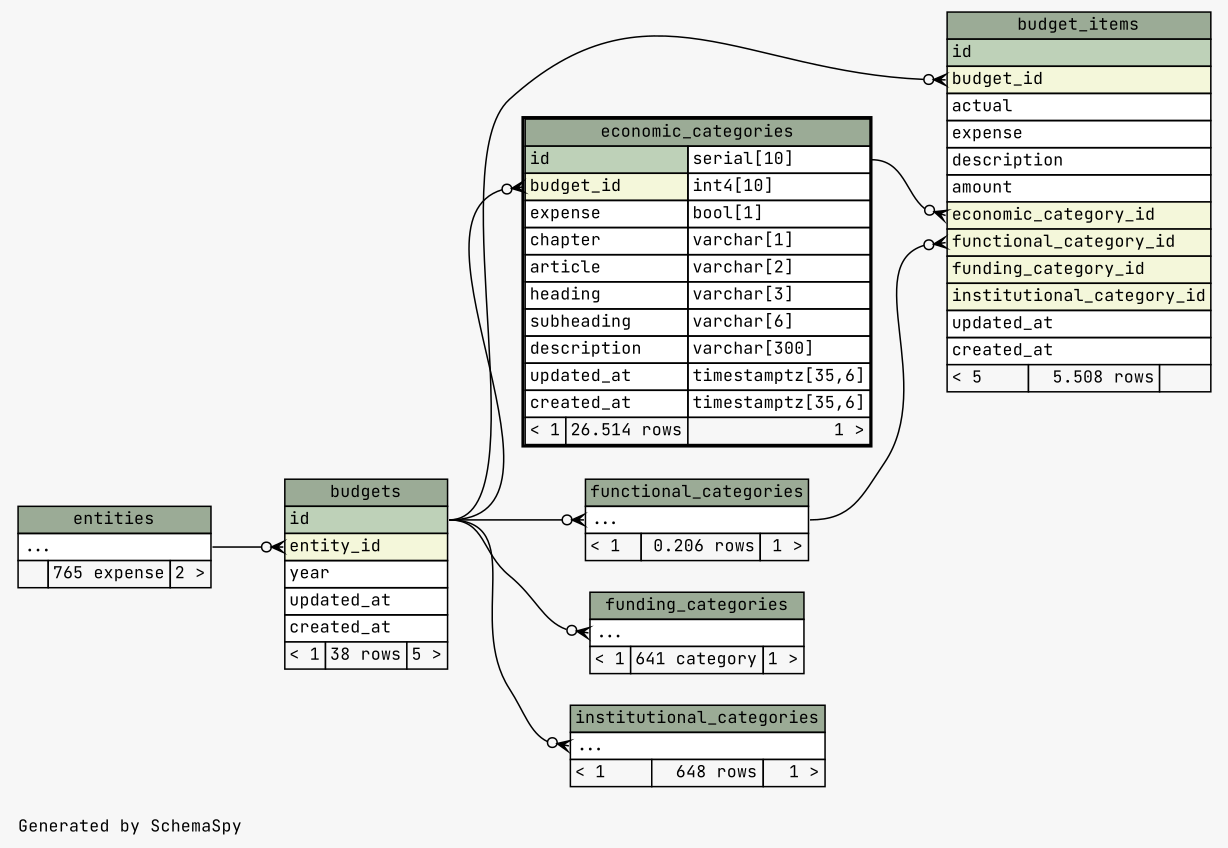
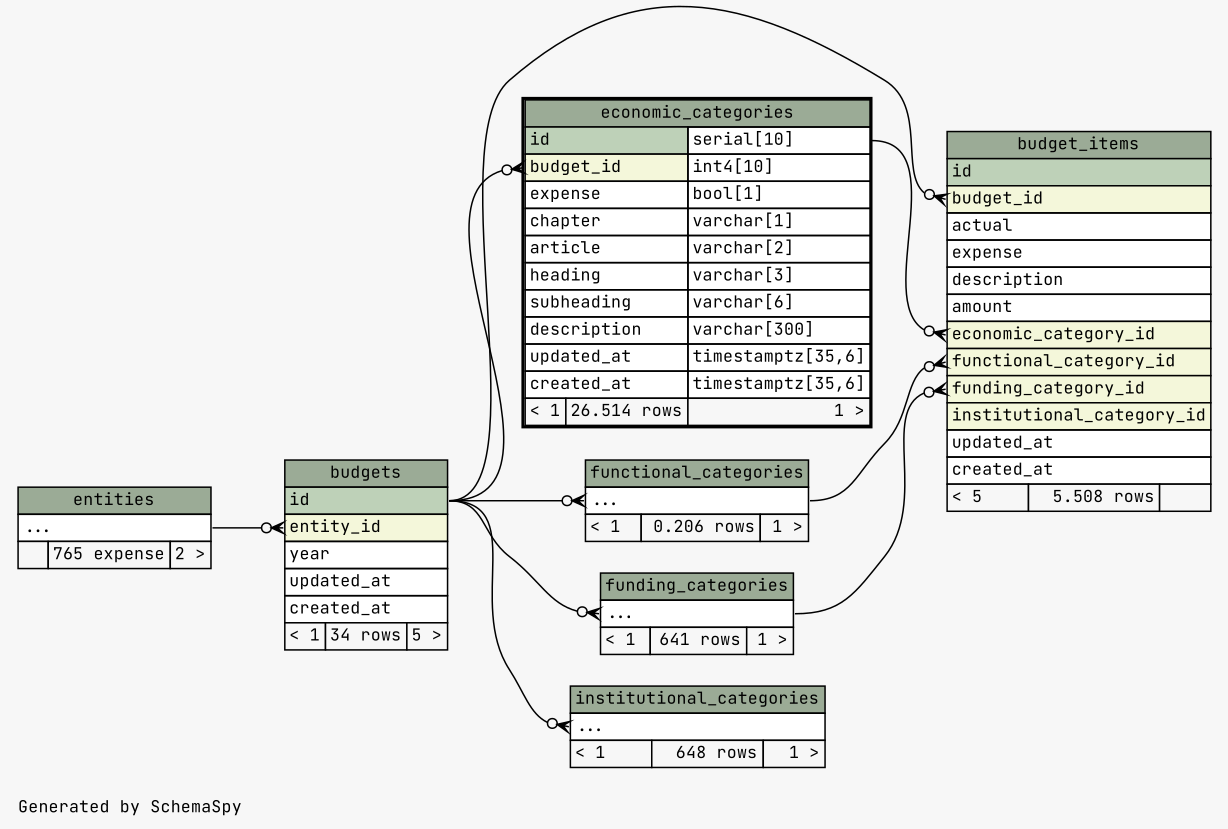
  digraph {
    bgcolor="#f7f7f7"
    fontname="JetBrains Mono"
    fontsize=11
    label="\nGenerated by SchemaSpy"
    labeljust=l
    nodesep=0.18
    rankdir=RL
    ranksep=0.46
    node [fontname="JetBrains Mono" fontsize=11 shape=plaintext]
    edge [arrowhead=none arrowsize=0.8 arrowtail=crowodot dir=back fontname="JetBrains Mono" headport="id:e" tailport="elipses:w"]
    n1 [label=<     <TABLE BORDER="0" CELLBORDER="1" CELLSPACING="0" BGCOLOR="#ffffff">       <TR><TD COLSPAN="3" BGCOLOR="#9bab96" ALIGN="CENTER">budget_items</TD></TR>       <TR><TD PORT="id" COLSPAN="3" BGCOLOR="#bed1b8" ALIGN="LEFT">id</TD></TR>       <TR><TD PORT="budget_id" COLSPAN="3" BGCOLOR="#f4f7da" ALIGN="LEFT">budget_id</TD></TR>       <TR><TD PORT="actual" COLSPAN="3" ALIGN="LEFT">actual</TD></TR>       <TR><TD PORT="expense" COLSPAN="3" ALIGN="LEFT">expense</TD></TR>       <TR><TD PORT="description" COLSPAN="3" ALIGN="LEFT">description</TD></TR>       <TR><TD PORT="amount" COLSPAN="3" ALIGN="LEFT">amount</TD></TR>       <TR><TD PORT="economic_category_id" COLSPAN="3" BGCOLOR="#f4f7da" ALIGN="LEFT">economic_category_id</TD></TR>       <TR><TD PORT="functional_category_id" COLSPAN="3" BGCOLOR="#f4f7da" ALIGN="LEFT">functional_category_id</TD></TR>       <TR><TD PORT="funding_category_id" COLSPAN="3" BGCOLOR="#f4f7da" ALIGN="LEFT">funding_category_id</TD></TR>       <TR><TD PORT="institutional_category_id" COLSPAN="3" BGCOLOR="#f4f7da" ALIGN="LEFT">institutional_category_id</TD></TR>       <TR><TD PORT="updated_at" COLSPAN="3" ALIGN="LEFT">updated_at</TD></TR>       <TR><TD PORT="created_at" COLSPAN="3" ALIGN="LEFT">created_at</TD></TR>       <TR><TD ALIGN="LEFT" BGCOLOR="#f7f7f7">&lt; 5</TD><TD ALIGN="RIGHT" BGCOLOR="#f7f7f7">5.508 rows</TD><TD ALIGN="RIGHT" BGCOLOR="#f7f7f7">  </TD></TR>     </TABLE>>]
-   n2 [label=<     <TABLE BORDER="0" CELLBORDER="1" CELLSPACING="0" BGCOLOR="#ffffff">       <TR><TD COLSPAN="3" BGCOLOR="#9bab96" ALIGN="CENTER">budgets</TD></TR>       <TR><TD PORT="id" COLSPAN="3" BGCOLOR="#bed1b8" ALIGN="LEFT">id</TD></TR>       <TR><TD PORT="entity_id" COLSPAN="3" BGCOLOR="#f4f7da" ALIGN="LEFT">entity_id</TD></TR>       <TR><TD PORT="year" COLSPAN="3" ALIGN="LEFT">year</TD></TR>       <TR><TD PORT="updated_at" COLSPAN="3" ALIGN="LEFT">updated_at</TD></TR>       <TR><TD PORT="created_at" COLSPAN="3" ALIGN="LEFT">created_at</TD></TR>       <TR><TD ALIGN="LEFT" BGCOLOR="#f7f7f7">&lt; 1</TD><TD ALIGN="RIGHT" BGCOLOR="#f7f7f7">38 rows</TD><TD ALIGN="RIGHT" BGCOLOR="#f7f7f7">5 &gt;</TD></TR>     </TABLE>>]
+   n2 [label=<     <TABLE BORDER="0" CELLBORDER="1" CELLSPACING="0" BGCOLOR="#ffffff">       <TR><TD COLSPAN="3" BGCOLOR="#9bab96" ALIGN="CENTER">budgets</TD></TR>       <TR><TD PORT="id" COLSPAN="3" BGCOLOR="#bed1b8" ALIGN="LEFT">id</TD></TR>       <TR><TD PORT="entity_id" COLSPAN="3" BGCOLOR="#f4f7da" ALIGN="LEFT">entity_id</TD></TR>       <TR><TD PORT="year" COLSPAN="3" ALIGN="LEFT">year</TD></TR>       <TR><TD PORT="updated_at" COLSPAN="3" ALIGN="LEFT">updated_at</TD></TR>       <TR><TD PORT="created_at" COLSPAN="3" ALIGN="LEFT">created_at</TD></TR>       <TR><TD ALIGN="LEFT" BGCOLOR="#f7f7f7">&lt; 1</TD><TD ALIGN="RIGHT" BGCOLOR="#f7f7f7">34 rows</TD><TD ALIGN="RIGHT" BGCOLOR="#f7f7f7">5 &gt;</TD></TR>     </TABLE>>]
    n3 [label=<     <TABLE BORDER="2" CELLBORDER="1" CELLSPACING="0" BGCOLOR="#ffffff">       <TR><TD COLSPAN="3" BGCOLOR="#9bab96" ALIGN="CENTER">economic_categories</TD></TR>       <TR><TD PORT="id" COLSPAN="2" BGCOLOR="#bed1b8" ALIGN="LEFT">id</TD><TD PORT="id.type" ALIGN="LEFT">serial[10]</TD></TR>       <TR><TD PORT="budget_id" COLSPAN="2" BGCOLOR="#f4f7da" ALIGN="LEFT">budget_id</TD><TD PORT="budget_id.type" ALIGN="LEFT">int4[10]</TD></TR>       <TR><TD PORT="expense" COLSPAN="2" ALIGN="LEFT">expense</TD><TD PORT="expense.type" ALIGN="LEFT">bool[1]</TD></TR>       <TR><TD PORT="chapter" COLSPAN="2" ALIGN="LEFT">chapter</TD><TD PORT="chapter.type" ALIGN="LEFT">varchar[1]</TD></TR>       <TR><TD PORT="article" COLSPAN="2" ALIGN="LEFT">article</TD><TD PORT="article.type" ALIGN="LEFT">varchar[2]</TD></TR>       <TR><TD PORT="heading" COLSPAN="2" ALIGN="LEFT">heading</TD><TD PORT="heading.type" ALIGN="LEFT">varchar[3]</TD></TR>       <TR><TD PORT="subheading" COLSPAN="2" ALIGN="LEFT">subheading</TD><TD PORT="subheading.type" ALIGN="LEFT">varchar[6]</TD></TR>       <TR><TD PORT="description" COLSPAN="2" ALIGN="LEFT">description</TD><TD PORT="description.type" ALIGN="LEFT">varchar[300]</TD></TR>       <TR><TD PORT="updated_at" COLSPAN="2" ALIGN="LEFT">updated_at</TD><TD PORT="updated_at.type" ALIGN="LEFT">timestamptz[35,6]</TD></TR>       <TR><TD PORT="created_at" COLSPAN="2" ALIGN="LEFT">created_at</TD><TD PORT="created_at.type" ALIGN="LEFT">timestamptz[35,6]</TD></TR>       <TR><TD ALIGN="LEFT" BGCOLOR="#f7f7f7">&lt; 1</TD><TD ALIGN="RIGHT" BGCOLOR="#f7f7f7">26.514 rows</TD><TD ALIGN="RIGHT" BGCOLOR="#f7f7f7">1 &gt;</TD></TR>     </TABLE>>]
    n4 [label=<     <TABLE BORDER="0" CELLBORDER="1" CELLSPACING="0" BGCOLOR="#ffffff">       <TR><TD COLSPAN="3" BGCOLOR="#9bab96" ALIGN="CENTER">functional_categories</TD></TR>       <TR><TD PORT="elipses" COLSPAN="3" ALIGN="LEFT">...</TD></TR>       <TR><TD ALIGN="LEFT" BGCOLOR="#f7f7f7">&lt; 1</TD><TD ALIGN="RIGHT" BGCOLOR="#f7f7f7">0.206 rows</TD><TD ALIGN="RIGHT" BGCOLOR="#f7f7f7">1 &gt;</TD></TR>     </TABLE>>]
-   n5 [label=<     <TABLE BORDER="0" CELLBORDER="1" CELLSPACING="0" BGCOLOR="#ffffff">       <TR><TD COLSPAN="3" BGCOLOR="#9bab96" ALIGN="CENTER">funding_categories</TD></TR>       <TR><TD PORT="elipses" COLSPAN="3" ALIGN="LEFT">...</TD></TR>       <TR><TD ALIGN="LEFT" BGCOLOR="#f7f7f7">&lt; 1</TD><TD ALIGN="RIGHT" BGCOLOR="#f7f7f7">641 category</TD><TD ALIGN="RIGHT" BGCOLOR="#f7f7f7">1 &gt;</TD></TR>     </TABLE>>]
+   n5 [label=<     <TABLE BORDER="0" CELLBORDER="1" CELLSPACING="0" BGCOLOR="#ffffff">       <TR><TD COLSPAN="3" BGCOLOR="#9bab96" ALIGN="CENTER">funding_categories</TD></TR>       <TR><TD PORT="elipses" COLSPAN="3" ALIGN="LEFT">...</TD></TR>       <TR><TD ALIGN="LEFT" BGCOLOR="#f7f7f7">&lt; 1</TD><TD ALIGN="RIGHT" BGCOLOR="#f7f7f7">641 rows</TD><TD ALIGN="RIGHT" BGCOLOR="#f7f7f7">1 &gt;</TD></TR>     </TABLE>>]
    n6 [label=<     <TABLE BORDER="0" CELLBORDER="1" CELLSPACING="0" BGCOLOR="#ffffff">       <TR><TD COLSPAN="3" BGCOLOR="#9bab96" ALIGN="CENTER">entities</TD></TR>       <TR><TD PORT="elipses" COLSPAN="3" ALIGN="LEFT">...</TD></TR>       <TR><TD ALIGN="LEFT" BGCOLOR="#f7f7f7">  </TD><TD ALIGN="RIGHT" BGCOLOR="#f7f7f7">765 expense</TD><TD ALIGN="RIGHT" BGCOLOR="#f7f7f7">2 &gt;</TD></TR>     </TABLE>>]
    n7 [label=<     <TABLE BORDER="0" CELLBORDER="1" CELLSPACING="0" BGCOLOR="#ffffff">       <TR><TD COLSPAN="3" BGCOLOR="#9bab96" ALIGN="CENTER">institutional_categories</TD></TR>       <TR><TD PORT="elipses" COLSPAN="3" ALIGN="LEFT">...</TD></TR>       <TR><TD ALIGN="LEFT" BGCOLOR="#f7f7f7">&lt; 1</TD><TD ALIGN="RIGHT" BGCOLOR="#f7f7f7">648 rows</TD><TD ALIGN="RIGHT" BGCOLOR="#f7f7f7">1 &gt;</TD></TR>     </TABLE>>]
    n1 -> n2 [tailport="budget_id:w"]
    n1 -> n3 [headport="id.type:e" tailport="economic_category_id:w"]
    n1 -> n4 [headport="elipses:e" tailport="functional_category_id:w"]
+   n1 -> n5 [headport="elipses:e" tailport="funding_category_id:w"]
    n2 -> n6 [headport="elipses:e" tailport="entity_id:w"]
    n3 -> n2 [tailport="budget_id:w"]
    n4 -> n2
    n5 -> n2
    n7 -> n2
  }
